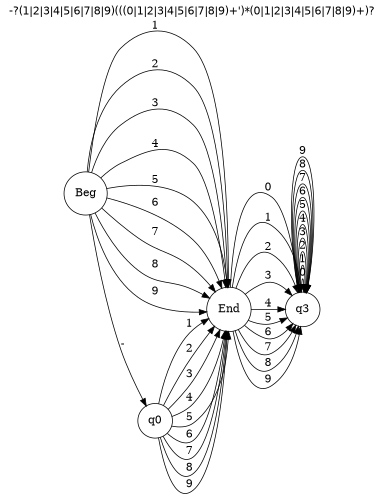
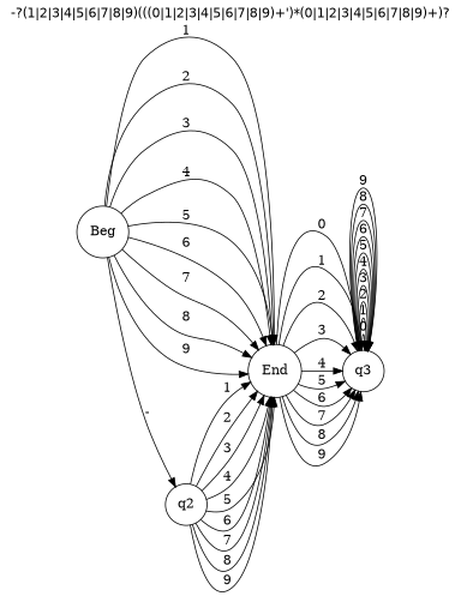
  digraph {
    fontname=Helvetica
    label="-?(1|2|3|4|5|6|7|8|9)(((0|1|2|3|4|5|6|7|8|9)+')*(0|1|2|3|4|5|6|7|8|9)+)?"
    labelloc=t
    rankdir=LR
    node [shape=circle]
    edge [arrowhead=normal arrowtail=dot]
    n1 [label=End]
    q3
-   q0
+   q0 [label=q2]
    n4 [label=Beg]
    n1 -> q3 [label=0]
    n1 -> q3 [label=1]
    n1 -> q3 [label=2]
    n1 -> q3 [label=3]
    n1 -> q3 [label=4]
    n1 -> q3 [label=5]
    n1 -> q3 [label=6]
    n1 -> q3 [label=7]
    n1 -> q3 [label=8]
    n1 -> q3 [label=9]
    q3 -> q3 [label=0]
    q3 -> q3 [label=1]
    q3 -> q3 [label=2]
    q3 -> q3 [label=3]
    q3 -> q3 [label=4]
    q3 -> q3 [label=5]
    q3 -> q3 [label=6]
    q3 -> q3 [label=7]
    q3 -> q3 [label=8]
    q3 -> q3 [label=9]
    q0 -> n1 [label=1]
    q0 -> n1 [label=2]
    q0 -> n1 [label=3]
    q0 -> n1 [label=4]
    q0 -> n1 [label=5]
    q0 -> n1 [label=6]
    q0 -> n1 [label=7]
    q0 -> n1 [label=8]
    q0 -> n1 [label=9]
    n4 -> n1 [label=1]
    n4 -> n1 [label=2]
    n4 -> n1 [label=3]
    n4 -> n1 [label=4]
    n4 -> n1 [label=5]
    n4 -> n1 [label=6]
    n4 -> n1 [label=7]
    n4 -> n1 [label=8]
    n4 -> n1 [label=9]
    n4 -> q0 [label="-"]
  }
